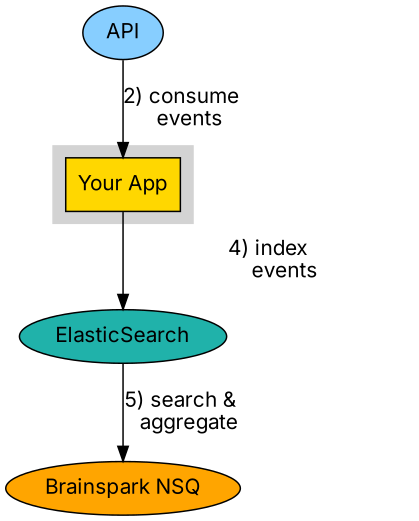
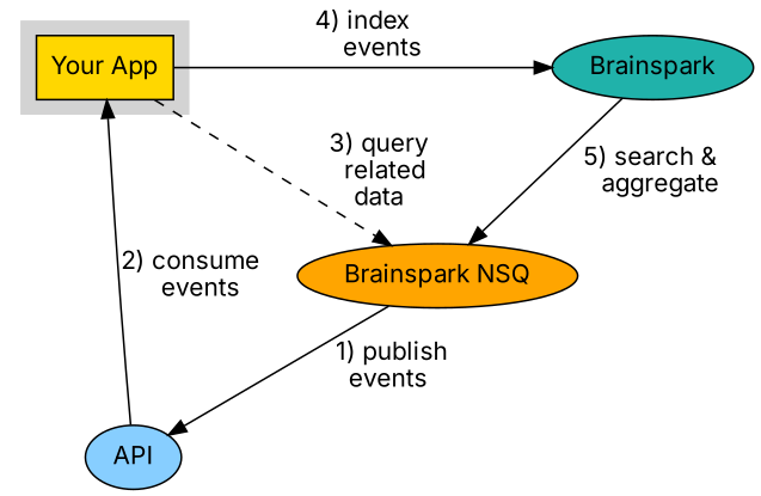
  digraph {
    fontname=Inter
    node [fontname=Inter style=filled]
    edge [fontname=Inter]
    n1 [fillcolor=gold label="Your App" shape=rect]
    n2 [fillcolor=orange label="Brainspark NSQ"]
-   n3 [fillcolor=lightseagreen label=ElasticSearch]
+   n3 [fillcolor=lightseagreen label=Brainspark]
    n4 [fillcolor=skyblue1 label=API]
    subgraph cluster_1 {
      color=lightgrey
      style=filled
      n1
    }
+   n1 -> n2 [label="3) query\n  related\ndata" style=dashed]
    n1 -> n3 [label="4) index\n                       events                 "]
+   n2 -> n4 [label=" 1) publish\nevents"]
    n3 -> n2 [label="5) search &\n   aggregate"]
    n4 -> n1 [label="2) consume   \nevents"]
  }
